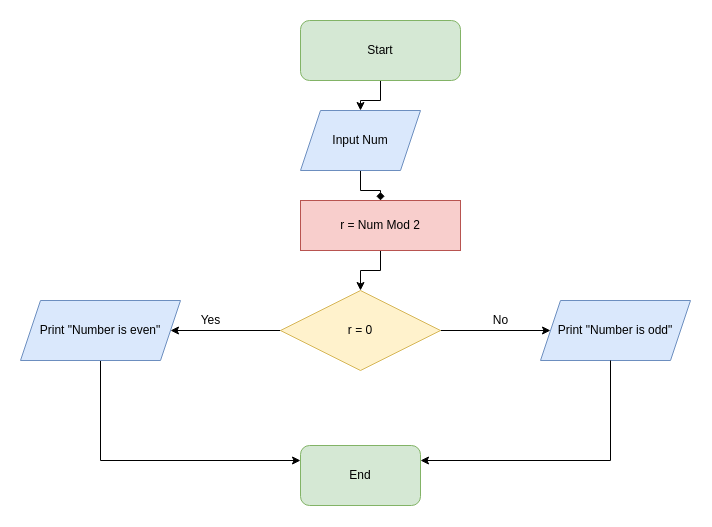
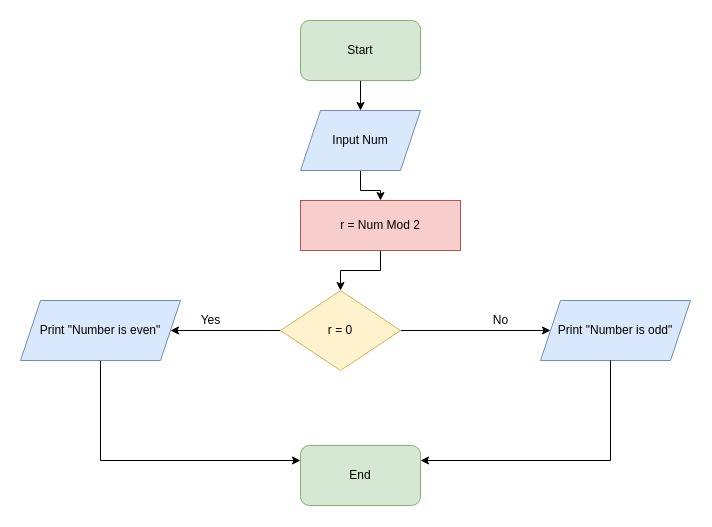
  <mxCell id="0" />
  <mxCell id="1" parent="0" />
  <mxCell id="2" value="" style="edgeStyle=orthogonalEdgeStyle;rounded=0;orthogonalLoop=1;jettySize=auto;html=1;" edge="1" parent="1" source="3" target="5"><mxGeometry relative="1" as="geometry" /></mxCell>
- <mxCell id="3" value="Start" style="rounded=1;whiteSpace=wrap;html=1;fillColor=#d5e8d4;strokeColor=#82b366;" vertex="1" parent="1"><mxGeometry x="300" y="20" width="160" height="60" as="geometry" /></mxCell>
- <mxCell id="4" value="" style="edgeStyle=orthogonalEdgeStyle;rounded=0;orthogonalLoop=1;jettySize=auto;html=1;endArrow=diamond;" edge="1" parent="1" source="5" target="7"><mxGeometry relative="1" as="geometry" /></mxCell>
+ <mxCell id="3" value="Start" style="rounded=1;whiteSpace=wrap;html=1;fillColor=#d5e8d4;strokeColor=#82b366;" vertex="1" parent="1"><mxGeometry x="300" y="20" width="120" height="60" as="geometry" /></mxCell>
+ <mxCell id="4" value="" style="edgeStyle=orthogonalEdgeStyle;rounded=0;orthogonalLoop=1;jettySize=auto;html=1;" edge="1" parent="1" source="5" target="7"><mxGeometry relative="1" as="geometry" /></mxCell>
  <mxCell id="5" value="Input Num" style="shape=parallelogram;perimeter=parallelogramPerimeter;whiteSpace=wrap;html=1;fixedSize=1;fillColor=#dae8fc;strokeColor=#6c8ebf;" vertex="1" parent="1"><mxGeometry x="300" y="110" width="120" height="60" as="geometry" /></mxCell>
  <mxCell id="6" value="" style="edgeStyle=orthogonalEdgeStyle;rounded=0;orthogonalLoop=1;jettySize=auto;html=1;" edge="1" parent="1" source="7" target="10"><mxGeometry relative="1" as="geometry" /></mxCell>
  <mxCell id="7" value="r = Num Mod 2" style="whiteSpace=wrap;html=1;fillColor=#f8cecc;strokeColor=#b85450;" vertex="1" parent="1"><mxGeometry x="300" y="200" width="160" height="50" as="geometry" /></mxCell>
  <mxCell id="8" value="" style="edgeStyle=orthogonalEdgeStyle;rounded=0;orthogonalLoop=1;jettySize=auto;html=1;" edge="1" parent="1" source="10" target="12"><mxGeometry relative="1" as="geometry" /></mxCell>
  <mxCell id="9" value="" style="edgeStyle=orthogonalEdgeStyle;rounded=0;orthogonalLoop=1;jettySize=auto;html=1;" edge="1" parent="1" source="10" target="13"><mxGeometry relative="1" as="geometry" /></mxCell>
- <mxCell id="10" value="r = 0" style="rhombus;whiteSpace=wrap;html=1;fillColor=#fff2cc;strokeColor=#d6b656;" vertex="1" parent="1"><mxGeometry x="280" y="290" width="160" height="80" as="geometry" /></mxCell>
+ <mxCell id="10" value="r = 0" style="rhombus;whiteSpace=wrap;html=1;fillColor=#fff2cc;strokeColor=#d6b656;" vertex="1" parent="1"><mxGeometry x="280" y="290" width="120" height="80" as="geometry" /></mxCell>
  <mxCell id="11" value="" style="edgeStyle=orthogonalEdgeStyle;rounded=0;orthogonalLoop=1;jettySize=auto;html=1;" edge="1" parent="1" source="12" target="16"><mxGeometry relative="1" as="geometry"><Array as="points"><mxPoint x="100" y="460" /></Array></mxGeometry></mxCell>
  <mxCell id="12" value="Print &quot;Number is even&quot;" style="shape=parallelogram;perimeter=parallelogramPerimeter;whiteSpace=wrap;html=1;fixedSize=1;fillColor=#dae8fc;strokeColor=#6c8ebf;" vertex="1" parent="1"><mxGeometry x="20" y="300" width="160" height="60" as="geometry" /></mxCell>
  <mxCell id="13" value="Print &quot;Number is odd&quot;" style="shape=parallelogram;perimeter=parallelogramPerimeter;whiteSpace=wrap;html=1;fixedSize=1;fillColor=#dae8fc;strokeColor=#6c8ebf;" vertex="1" parent="1"><mxGeometry x="540" y="300" width="150" height="60" as="geometry" /></mxCell>
  <mxCell id="14" value="Yes" style="text;html=1;align=center;verticalAlign=middle;resizable=0;points=[];autosize=1;strokeColor=none;fillColor=none;" vertex="1" parent="1"><mxGeometry x="190" y="310" width="40" height="20" as="geometry" /></mxCell>
  <mxCell id="15" value="No" style="text;html=1;align=center;verticalAlign=middle;resizable=0;points=[];autosize=1;strokeColor=none;fillColor=none;" vertex="1" parent="1"><mxGeometry x="485" y="310" width="30" height="20" as="geometry" /></mxCell>
  <mxCell id="16" value="End" style="rounded=1;whiteSpace=wrap;html=1;fillColor=#d5e8d4;strokeColor=#82b366;" vertex="1" parent="1"><mxGeometry x="300" y="445" width="120" height="60" as="geometry" /></mxCell>
  <mxCell id="17" value="" style="edgeStyle=orthogonalEdgeStyle;rounded=0;orthogonalLoop=1;jettySize=auto;html=1;" edge="1" parent="1" target="16"><mxGeometry relative="1" as="geometry"><mxPoint x="610" y="360" as="sourcePoint" /><mxPoint x="810" y="460" as="targetPoint" /><Array as="points"><mxPoint x="610" y="460" /></Array></mxGeometry></mxCell>
